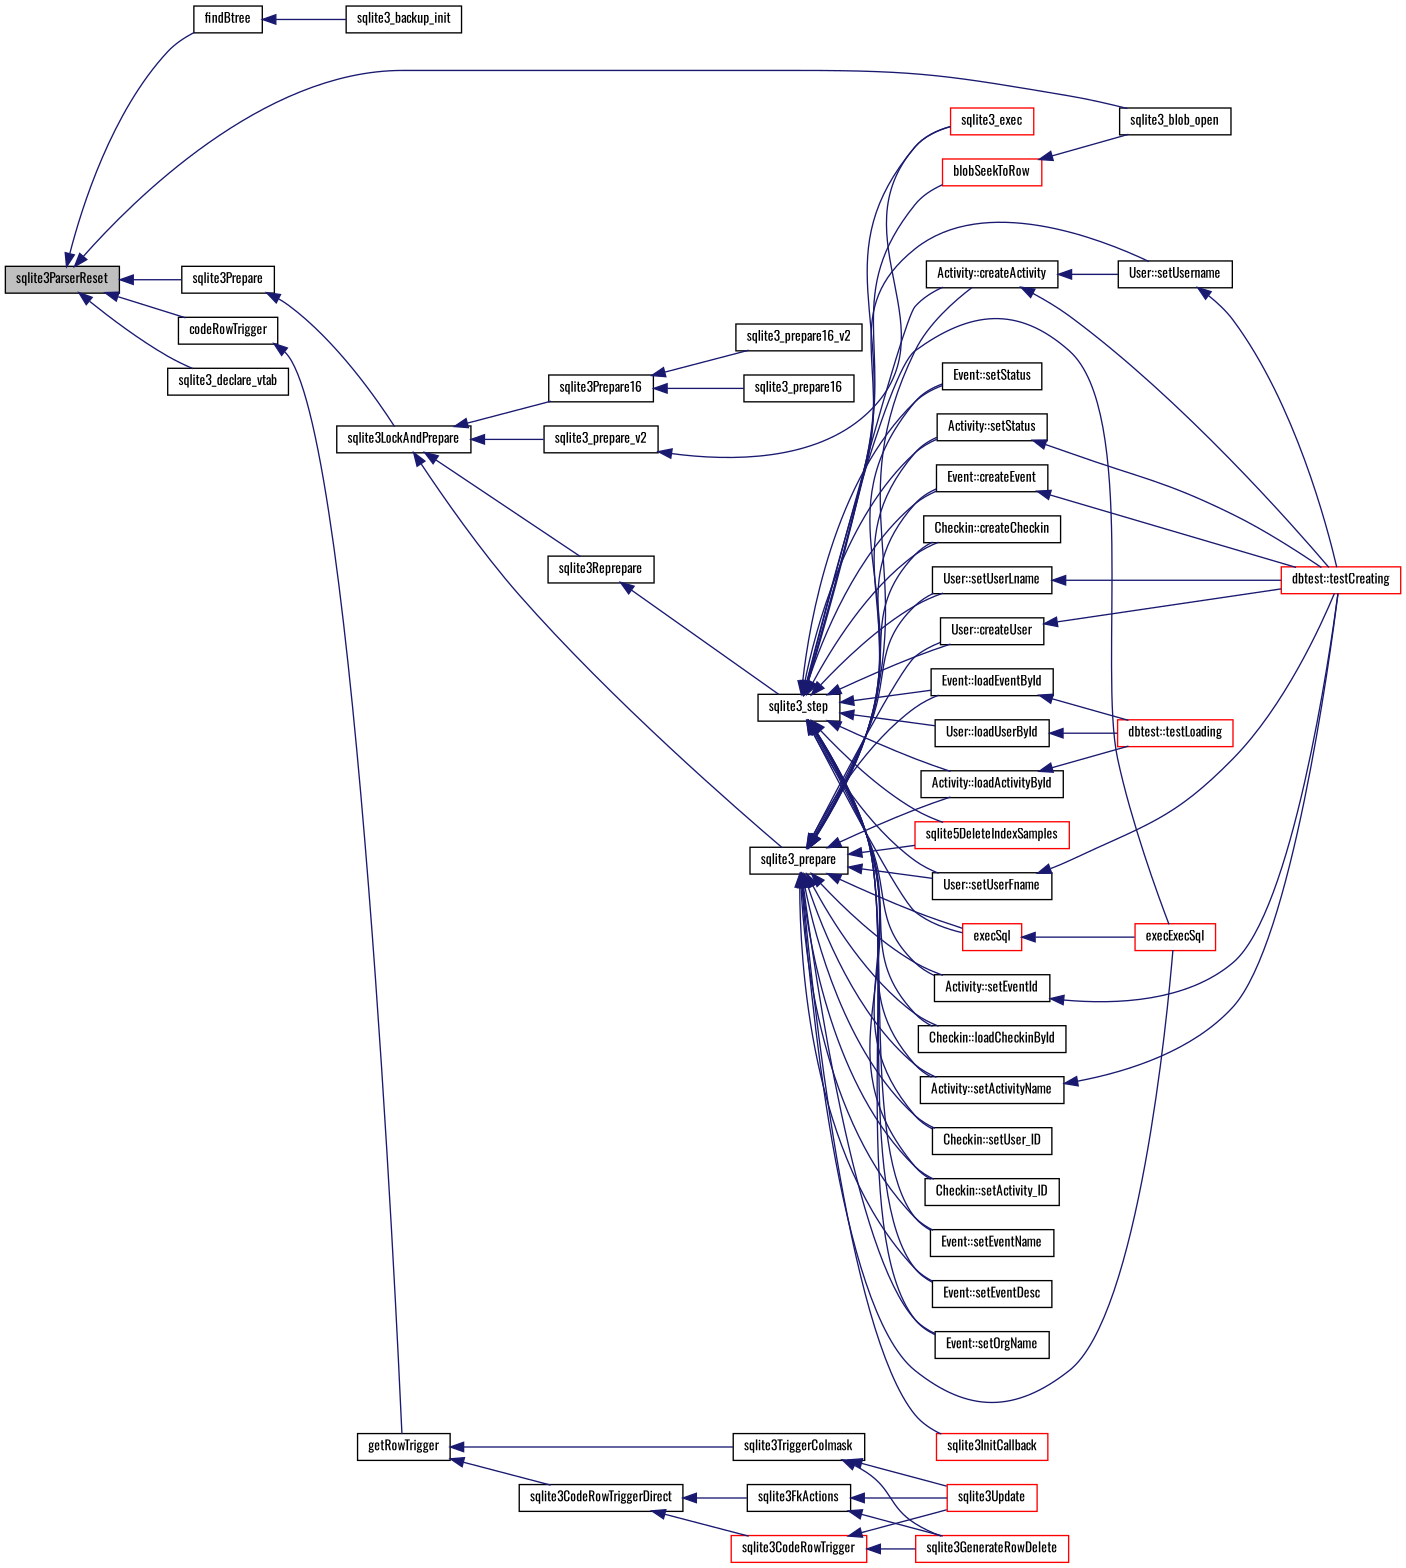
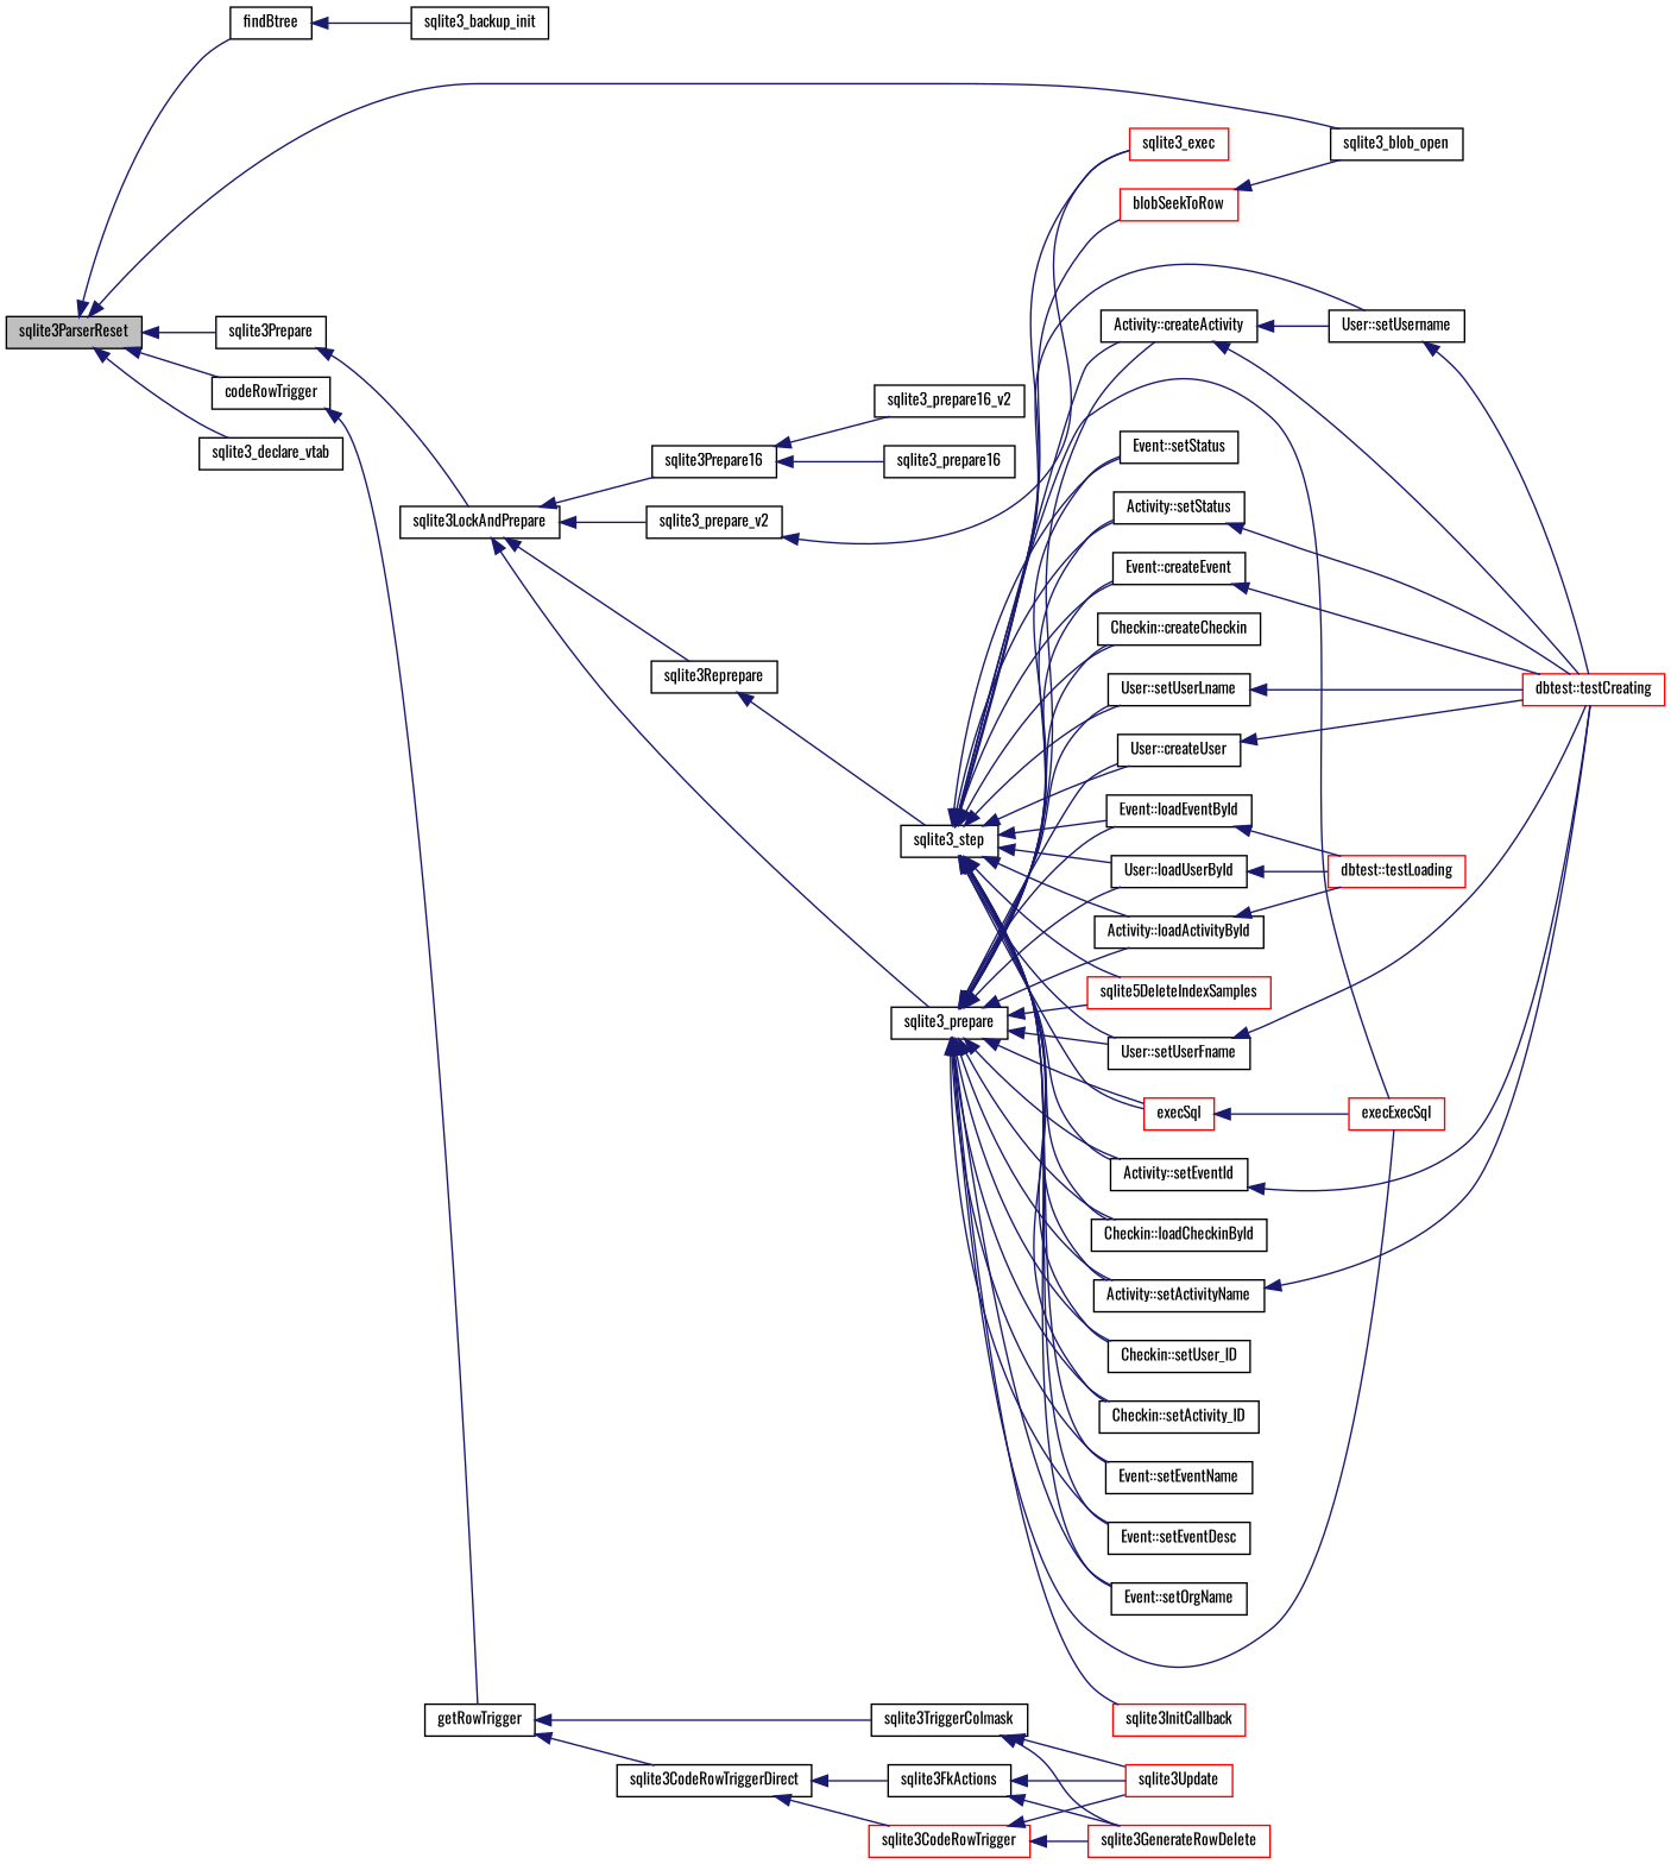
  digraph {
    fontname=Oswald
    rankdir=LR
    node [color=black fillcolor=white fontname=Oswald fontsize=10 shape=record style=filled]
    edge [color=midnightblue dir=back fontname=Oswald fontsize=10 labelfontname=FreeSans labelfontsize=10 style=solid]
    n1 [fillcolor=grey75 fontcolor=black height=0.2 label=sqlite3ParserReset width=0.4]
    n2 [height=0.2 label=findBtree width=0.4]
    n3 [height=0.2 label=sqlite3_blob_open width=0.4]
    n4 [height=0.2 label=sqlite3Prepare width=0.4]
    n5 [height=0.2 label=codeRowTrigger width=0.4]
    n6 [height=0.2 label=sqlite3_declare_vtab width=0.4]
    n7 [height=0.2 label=sqlite3_backup_init width=0.4]
    n8 [height=0.2 label=sqlite3LockAndPrepare width=0.4]
    n9 [height=0.2 label=getRowTrigger width=0.4]
    n10 [height=0.2 label=sqlite3Reprepare width=0.4]
    n11 [height=0.2 label=sqlite3_prepare width=0.4]
    n12 [height=0.2 label=sqlite3_prepare_v2 width=0.4]
    n13 [height=0.2 label=sqlite3Prepare16 width=0.4]
    n14 [height=0.2 label=sqlite3_step width=0.4]
    n15 [height=0.2 label="Activity::createActivity" width=0.4]
    n16 [height=0.2 label="Activity::loadActivityById" width=0.4]
    n17 [height=0.2 label="Activity::setEventId" width=0.4]
    n18 [height=0.2 label="Activity::setActivityName" width=0.4]
    n19 [height=0.2 label="Activity::setStatus" width=0.4]
    n20 [height=0.2 label="Checkin::createCheckin" width=0.4]
    n21 [height=0.2 label="Checkin::loadCheckinById" width=0.4]
    n22 [height=0.2 label="Checkin::setUser_ID" width=0.4]
    n23 [height=0.2 label="Checkin::setActivity_ID" width=0.4]
    n24 [height=0.2 label="Event::createEvent" width=0.4]
    n25 [height=0.2 label="Event::loadEventById" width=0.4]
    n26 [height=0.2 label="Event::setEventName" width=0.4]
    n27 [height=0.2 label="Event::setEventDesc" width=0.4]
    n28 [height=0.2 label="Event::setOrgName" width=0.4]
    n29 [height=0.2 label="Event::setStatus" width=0.4]
    n30 [color=red height=0.2 label=sqlite5DeleteIndexSamples width=0.4]
    n31 [color=red height=0.2 label=execSql width=0.4]
    n32 [color=red height=0.2 label=execExecSql width=0.4]
    n33 [height=0.2 label="User::createUser" width=0.4]
    n34 [height=0.2 label="User::loadUserById" width=0.4]
    n35 [height=0.2 label="User::setUserFname" width=0.4]
    n36 [height=0.2 label="User::setUserLname" width=0.4]
    n37 [color=red height=0.2 label=sqlite3InitCallback width=0.4]
    n38 [color=red height=0.2 label=sqlite3_exec width=0.4]
    n39 [height=0.2 label=sqlite3_prepare16 width=0.4]
    n40 [height=0.2 label=sqlite3_prepare16_v2 width=0.4]
    n41 [color=red height=0.2 label=blobSeekToRow width=0.4]
    n42 [height=0.2 label="User::setUsername" width=0.4]
    n43 [color=red height=0.2 label="dbtest::testCreating" width=0.4]
    n44 [color=red height=0.2 label="dbtest::testLoading" width=0.4]
    n45 [height=0.2 label=sqlite3CodeRowTriggerDirect width=0.4]
    n46 [height=0.2 label=sqlite3TriggerColmask width=0.4]
    n47 [height=0.2 label=sqlite3FkActions width=0.4]
    n48 [color=red height=0.2 label=sqlite3CodeRowTrigger width=0.4]
    n49 [color=red height=0.2 label=sqlite3GenerateRowDelete width=0.4]
    n50 [color=red height=0.2 label=sqlite3Update width=0.4]
    n1 -> n2
    n1 -> n3
    n1 -> n4
    n1 -> n5
    n1 -> n6
    n2 -> n7
    n4 -> n8
    n5 -> n9
    n8 -> n10
    n8 -> n11
    n8 -> n12
    n8 -> n13
    n9 -> n45
    n9 -> n46
    n10 -> n14
    n11 -> n15
    n11 -> n16
    n11 -> n17
    n11 -> n18
    n11 -> n19
    n11 -> n20
    n11 -> n21
    n11 -> n22
    n11 -> n23
    n11 -> n24
    n11 -> n25
    n11 -> n26
    n11 -> n27
    n11 -> n28
    n11 -> n29
    n11 -> n30
    n11 -> n31
    n11 -> n32
    n11 -> n33
+   n11 -> n34
    n11 -> n35
    n11 -> n36
    n11 -> n37
    n12 -> n38
    n13 -> n39
    n13 -> n40
    n14 -> n15
    n14 -> n16
    n14 -> n17
    n14 -> n18
    n14 -> n19
    n14 -> n20
    n14 -> n21
    n14 -> n22
    n14 -> n23
    n14 -> n24
    n14 -> n25
    n14 -> n26
    n14 -> n27
    n14 -> n28
    n14 -> n29
    n14 -> n30
    n14 -> n31
    n14 -> n32
    n14 -> n33
    n14 -> n34
    n14 -> n35
    n14 -> n36
    n14 -> n38
    n14 -> n41
    n14 -> n42
    n15 -> n42
    n15 -> n43
    n16 -> n44
    n17 -> n43
    n18 -> n43
    n19 -> n43
    n24 -> n43
    n25 -> n44
    n31 -> n32
    n33 -> n43
    n34 -> n44
    n35 -> n43
    n36 -> n43
    n41 -> n3
    n42 -> n43
    n45 -> n47
    n45 -> n48
    n46 -> n49
    n46 -> n50
    n47 -> n49
    n47 -> n50
    n48 -> n49
    n48 -> n50
  }
